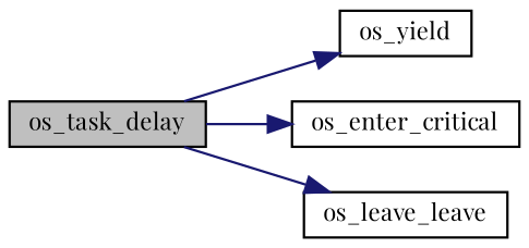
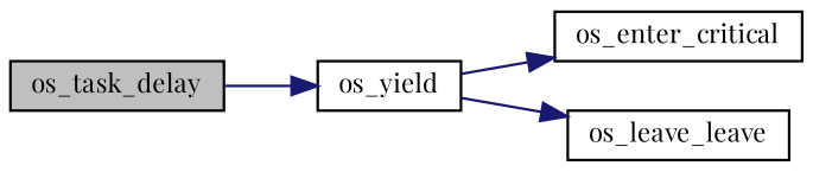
  digraph {
    fontname="Playfair Display"
    rankdir=LR
    node [color=black fillcolor=white fontname="Playfair Display" fontsize=10 shape=record style=filled]
    edge [color=midnightblue fontname="Playfair Display" fontsize=10 labelfontname=FreeSans labelfontsize=10 style=solid]
    n1 [fillcolor=grey75 fontcolor=black height=0.2 label=os_task_delay width=0.4]
    n2 [height=0.2 label=os_yield width=0.4]
    n3 [height=0.2 label=os_enter_critical width=0.4]
    n4 [height=0.2 label=os_leave_leave width=0.4]
    n1 -> n2
-   n1 -> n3
-   n1 -> n4
+   n2 -> n3
+   n2 -> n4
  }
